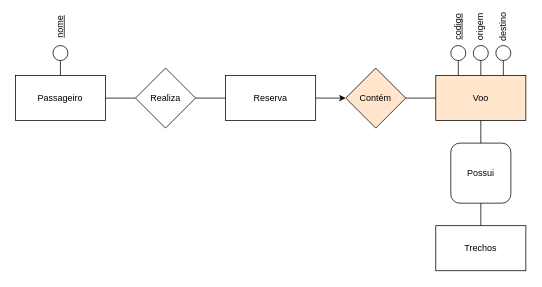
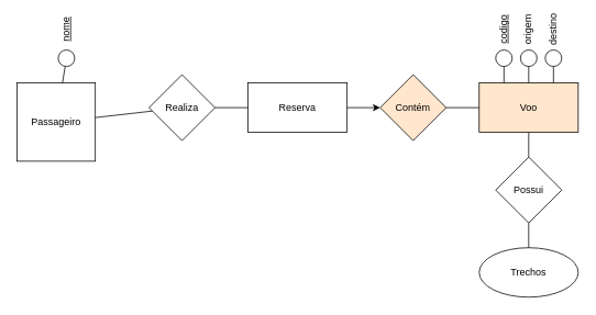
  <mxCell id="0" />
  <mxCell id="1" parent="0" />
- <mxCell id="2" value="Passageiro" style="rounded=0;whiteSpace=wrap;html=1;" vertex="1" parent="1"><mxGeometry x="20" y="100" width="120" height="60" as="geometry" /></mxCell>
+ <mxCell id="2" value="Passageiro" style="rounded=0;whiteSpace=wrap;html=1;" vertex="1" parent="1"><mxGeometry x="20" y="100" width="95" height="95" as="geometry" /></mxCell>
  <mxCell id="3" value="Realiza" style="rhombus;whiteSpace=wrap;html=1;" vertex="1" parent="1"><mxGeometry x="180" y="90" width="80" height="80" as="geometry" /></mxCell>
  <mxCell id="4" value="Reserva" style="rounded=0;whiteSpace=wrap;html=1;" vertex="1" parent="1"><mxGeometry x="300" y="100" width="120" height="60" as="geometry" /></mxCell>
  <mxCell id="5" value="" style="ellipse;whiteSpace=wrap;html=1;aspect=fixed;" vertex="1" parent="1"><mxGeometry x="70" y="60" width="20" height="20" as="geometry" /></mxCell>
  <mxCell id="6" value="&lt;u&gt;nome&lt;/u&gt;" style="text;html=1;strokeColor=none;fillColor=none;align=center;verticalAlign=middle;whiteSpace=wrap;rounded=0;rotation=-90;" vertex="1" parent="1"><mxGeometry x="50" y="20" width="60" height="30" as="geometry" /></mxCell>
  <mxCell id="7" value="" style="endArrow=none;html=1;rounded=0;" edge="1" parent="1" source="2" target="5"><mxGeometry width="50" height="50" relative="1" as="geometry"><mxPoint x="30" y="130" as="sourcePoint" /><mxPoint x="80" y="90" as="targetPoint" /></mxGeometry></mxCell>
  <mxCell id="8" value="" style="endArrow=none;html=1;rounded=0;" edge="1" parent="1" source="2" target="3"><mxGeometry width="50" height="50" relative="1" as="geometry"><mxPoint x="140" y="130" as="sourcePoint" /><mxPoint x="190" y="80" as="targetPoint" /></mxGeometry></mxCell>
  <mxCell id="9" value="" style="endArrow=none;html=1;rounded=0;" edge="1" parent="1" source="3" target="4"><mxGeometry width="50" height="50" relative="1" as="geometry"><mxPoint x="260" y="130" as="sourcePoint" /><mxPoint x="310" y="80" as="targetPoint" /></mxGeometry></mxCell>
  <mxCell id="10" value="Contém" style="rhombus;whiteSpace=wrap;html=1;fillColor=#ffe6cc;" vertex="1" parent="1"><mxGeometry x="460" y="90" width="80" height="80" as="geometry" /></mxCell>
  <mxCell id="11" value="Voo" style="rounded=0;whiteSpace=wrap;html=1;fillColor=#ffe6cc;" vertex="1" parent="1"><mxGeometry x="580" y="100" width="120" height="60" as="geometry" /></mxCell>
- <mxCell id="12" value="Possui" style="whiteSpace=wrap;html=1;rounded=1;" vertex="1" parent="1"><mxGeometry x="600" y="190" width="80" height="80" as="geometry" /></mxCell>
- <mxCell id="13" value="Trechos" style="rounded=0;whiteSpace=wrap;html=1;" vertex="1" parent="1"><mxGeometry x="580" y="300" width="120" height="60" as="geometry" /></mxCell>
+ <mxCell id="12" value="Possui" style="rhombus;whiteSpace=wrap;html=1;" vertex="1" parent="1"><mxGeometry x="600" y="190" width="80" height="80" as="geometry" /></mxCell>
+ <mxCell id="13" value="Trechos" style="ellipse;whiteSpace=wrap;html=1;" vertex="1" parent="1"><mxGeometry x="580" y="300" width="120" height="60" as="geometry" /></mxCell>
  <mxCell id="14" value="" style="endArrow=classic;html=1;rounded=0;" edge="1" parent="1" source="4" target="10"><mxGeometry width="50" height="50" relative="1" as="geometry"><mxPoint x="420" y="130" as="sourcePoint" /><mxPoint x="470" y="80" as="targetPoint" /></mxGeometry></mxCell>
  <mxCell id="15" value="" style="endArrow=none;html=1;rounded=0;" edge="1" parent="1" source="10" target="11"><mxGeometry width="50" height="50" relative="1" as="geometry"><mxPoint x="450" y="190" as="sourcePoint" /><mxPoint x="490" y="280" as="targetPoint" /></mxGeometry></mxCell>
  <mxCell id="16" value="" style="endArrow=none;html=1;rounded=0;" edge="1" parent="1" source="11" target="12"><mxGeometry width="50" height="50" relative="1" as="geometry"><mxPoint x="560" y="220" as="sourcePoint" /><mxPoint x="610" y="170" as="targetPoint" /></mxGeometry></mxCell>
  <mxCell id="17" value="" style="endArrow=none;html=1;rounded=0;" edge="1" parent="1" source="12" target="13"><mxGeometry width="50" height="50" relative="1" as="geometry"><mxPoint x="510" y="320" as="sourcePoint" /><mxPoint x="560" y="270" as="targetPoint" /></mxGeometry></mxCell>
  <mxCell id="18" value="" style="ellipse;whiteSpace=wrap;html=1;aspect=fixed;" vertex="1" parent="1"><mxGeometry x="630" y="60" width="20" height="20" as="geometry" /></mxCell>
  <mxCell id="19" value="" style="ellipse;whiteSpace=wrap;html=1;aspect=fixed;" vertex="1" parent="1"><mxGeometry x="660" y="60" width="20" height="20" as="geometry" /></mxCell>
  <mxCell id="20" value="" style="ellipse;whiteSpace=wrap;html=1;aspect=fixed;" vertex="1" parent="1"><mxGeometry x="600" y="60" width="20" height="20" as="geometry" /></mxCell>
  <mxCell id="21" value="" style="endArrow=none;html=1;rounded=0;exitX=0.25;exitY=0;exitDx=0;exitDy=0;" edge="1" parent="1" source="11" target="20"><mxGeometry width="50" height="50" relative="1" as="geometry"><mxPoint x="550" y="140" as="sourcePoint" /><mxPoint x="590" y="140" as="targetPoint" /></mxGeometry></mxCell>
  <mxCell id="22" value="" style="endArrow=none;html=1;rounded=0;" edge="1" parent="1" source="11" target="18"><mxGeometry width="50" height="50" relative="1" as="geometry"><mxPoint x="620" y="110" as="sourcePoint" /><mxPoint x="620" y="90" as="targetPoint" /></mxGeometry></mxCell>
  <mxCell id="23" value="" style="endArrow=none;html=1;rounded=0;exitX=0.75;exitY=0;exitDx=0;exitDy=0;" edge="1" parent="1" source="11" target="19"><mxGeometry width="50" height="50" relative="1" as="geometry"><mxPoint x="650" y="110" as="sourcePoint" /><mxPoint x="650" y="90" as="targetPoint" /></mxGeometry></mxCell>
  <mxCell id="24" value="&lt;u&gt;codigo&lt;/u&gt;" style="text;html=1;strokeColor=none;fillColor=none;align=center;verticalAlign=middle;whiteSpace=wrap;rounded=0;rotation=-90;" vertex="1" parent="1"><mxGeometry x="580" y="20" width="60" height="30" as="geometry" /></mxCell>
  <mxCell id="25" value="origem" style="text;html=1;strokeColor=none;fillColor=none;align=center;verticalAlign=middle;whiteSpace=wrap;rounded=0;rotation=-90;" vertex="1" parent="1"><mxGeometry x="610" y="20" width="60" height="30" as="geometry" /></mxCell>
  <mxCell id="26" value="destino" style="text;html=1;strokeColor=none;fillColor=none;align=center;verticalAlign=middle;whiteSpace=wrap;rounded=0;rotation=-90;" vertex="1" parent="1"><mxGeometry x="640" y="20" width="60" height="30" as="geometry" /></mxCell>
